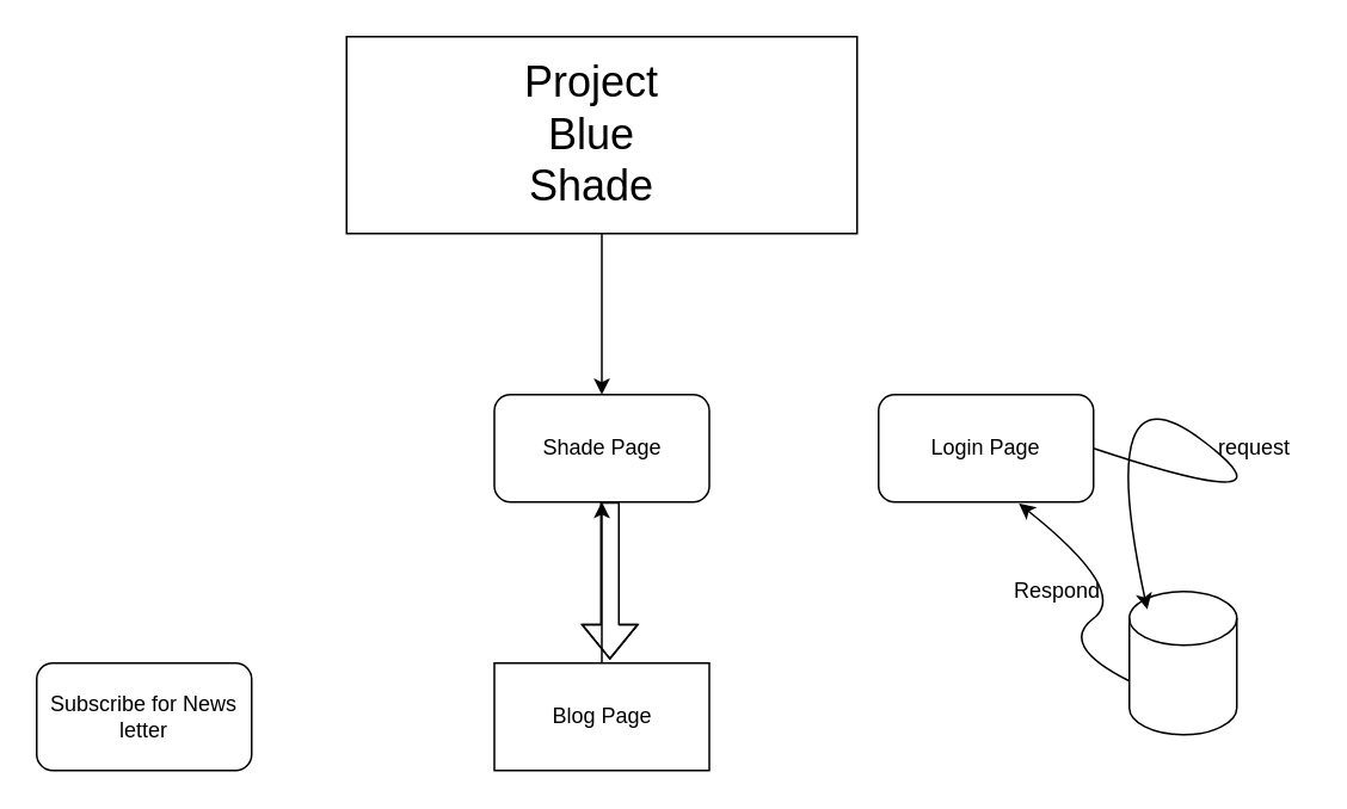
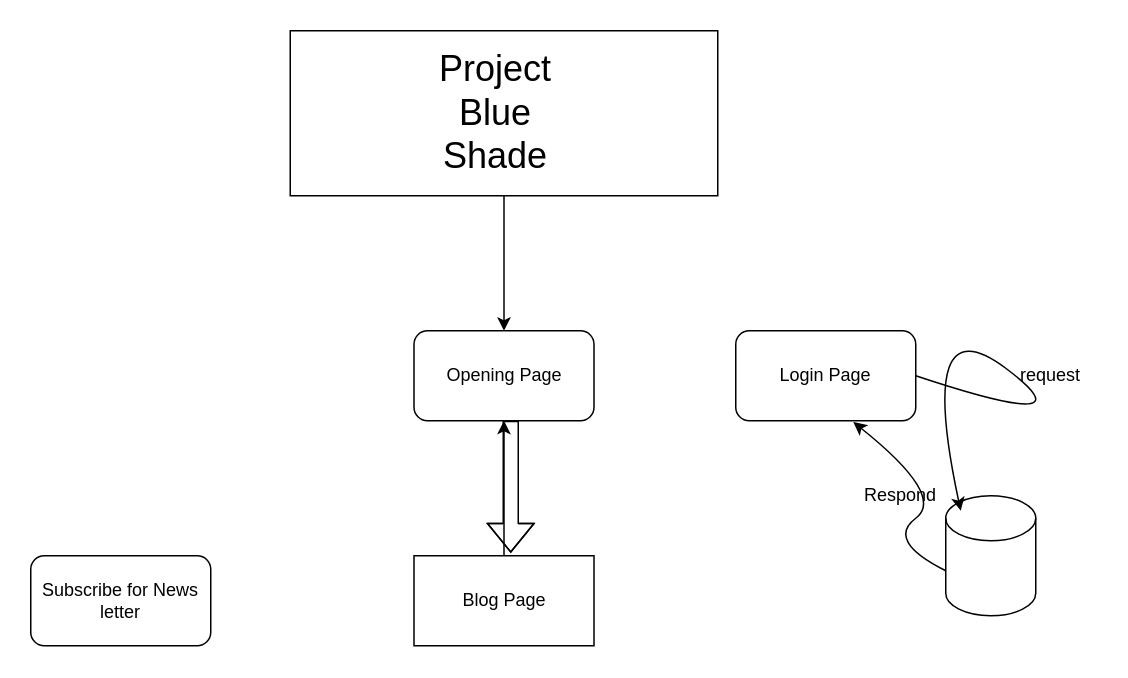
  <mxCell id="0" />
  <mxCell id="1" parent="0" />
  <mxCell id="2" value="" style="edgeStyle=orthogonalEdgeStyle;rounded=0;orthogonalLoop=1;jettySize=auto;html=1;" edge="1" parent="1" source="3" target="8"><mxGeometry relative="1" as="geometry" /></mxCell>
  <mxCell id="3" value="" style="rounded=0;whiteSpace=wrap;html=1;" vertex="1" parent="1"><mxGeometry x="193" y="20" width="285" height="110" as="geometry" /></mxCell>
  <mxCell id="4" value="&lt;span style=&quot;font-size: 24px&quot;&gt;Project Blue Shade&lt;/span&gt;" style="text;html=1;strokeColor=none;fillColor=none;align=center;verticalAlign=middle;whiteSpace=wrap;rounded=0;" vertex="1" parent="1"><mxGeometry x="310" y="65" width="40" height="20" as="geometry" /></mxCell>
  <mxCell id="5" style="edgeStyle=orthogonalEdgeStyle;rounded=0;orthogonalLoop=1;jettySize=auto;html=1;" edge="1" parent="1" source="6" target="8"><mxGeometry relative="1" as="geometry" /></mxCell>
  <mxCell id="6" value="Blog Page" style="rounded=0;whiteSpace=wrap;html=1;" vertex="1" parent="1"><mxGeometry x="275.5" y="370" width="120" height="60" as="geometry" /></mxCell>
  <mxCell id="7" value="Login Page" style="rounded=1;whiteSpace=wrap;html=1;" vertex="1" parent="1"><mxGeometry x="490" y="220" width="120" height="60" as="geometry" /></mxCell>
- <mxCell id="8" value="Shade Page" style="rounded=1;whiteSpace=wrap;html=1;" vertex="1" parent="1"><mxGeometry x="275.5" y="220" width="120" height="60" as="geometry" /></mxCell>
+ <mxCell id="8" value="Opening Page" style="rounded=1;whiteSpace=wrap;html=1;" vertex="1" parent="1"><mxGeometry x="275.5" y="220" width="120" height="60" as="geometry" /></mxCell>
  <mxCell id="9" value="" style="shape=flexArrow;endArrow=classic;html=1;" edge="1" parent="1"><mxGeometry width="50" height="50" relative="1" as="geometry"><mxPoint x="340" y="280" as="sourcePoint" /><mxPoint x="340" y="368" as="targetPoint" /><Array as="points"><mxPoint x="340" y="298" /><mxPoint x="340" y="328" /></Array></mxGeometry></mxCell>
  <mxCell id="10" value="" style="shape=cylinder3;whiteSpace=wrap;html=1;boundedLbl=1;backgroundOutline=1;size=15;" vertex="1" parent="1"><mxGeometry x="630" y="330" width="60" height="80" as="geometry" /></mxCell>
  <mxCell id="11" value="" style="curved=1;endArrow=classic;html=1;" edge="1" parent="1"><mxGeometry width="50" height="50" relative="1" as="geometry"><mxPoint x="610" y="250" as="sourcePoint" /><mxPoint x="640" y="340" as="targetPoint" /><Array as="points"><mxPoint x="730" y="290" /><mxPoint x="610" y="200" /></Array></mxGeometry></mxCell>
  <mxCell id="12" value="" style="curved=1;endArrow=classic;html=1;entryX=0.653;entryY=1.014;entryDx=0;entryDy=0;entryPerimeter=0;" edge="1" parent="1" target="7"><mxGeometry width="50" height="50" relative="1" as="geometry"><mxPoint x="630" y="380" as="sourcePoint" /><mxPoint x="680" y="330" as="targetPoint" /><Array as="points"><mxPoint x="590" y="360" /><mxPoint x="630" y="330" /></Array></mxGeometry></mxCell>
  <mxCell id="13" value="request" style="text;html=1;strokeColor=none;fillColor=none;align=center;verticalAlign=middle;whiteSpace=wrap;rounded=0;" vertex="1" parent="1"><mxGeometry x="680" y="240" width="40" height="20" as="geometry" /></mxCell>
- <mxCell id="14" value="Respond&lt;br&gt;" style="text;html=1;strokeColor=none;fillColor=none;align=center;verticalAlign=middle;whiteSpace=wrap;rounded=0;" vertex="1" parent="1"><mxGeometry x="570" y="320" width="40" height="20" as="geometry" /></mxCell>
+ <mxCell id="14" value="Respond&lt;br&gt;" style="text;html=1;strokeColor=none;fillColor=none;align=center;verticalAlign=middle;whiteSpace=wrap;rounded=0;" vertex="1" parent="1"><mxGeometry x="580" y="320" width="40" height="20" as="geometry" /></mxCell>
  <mxCell id="15" value="Subscribe for News letter" style="rounded=1;whiteSpace=wrap;html=1;" vertex="1" parent="1"><mxGeometry x="20" y="370" width="120" height="60" as="geometry" /></mxCell>
